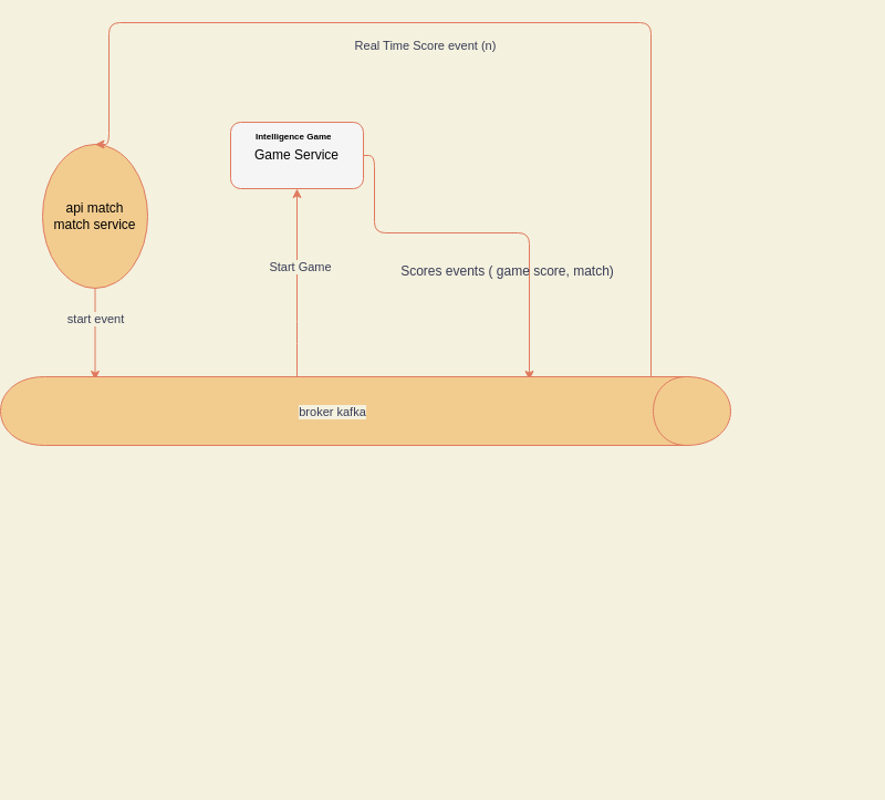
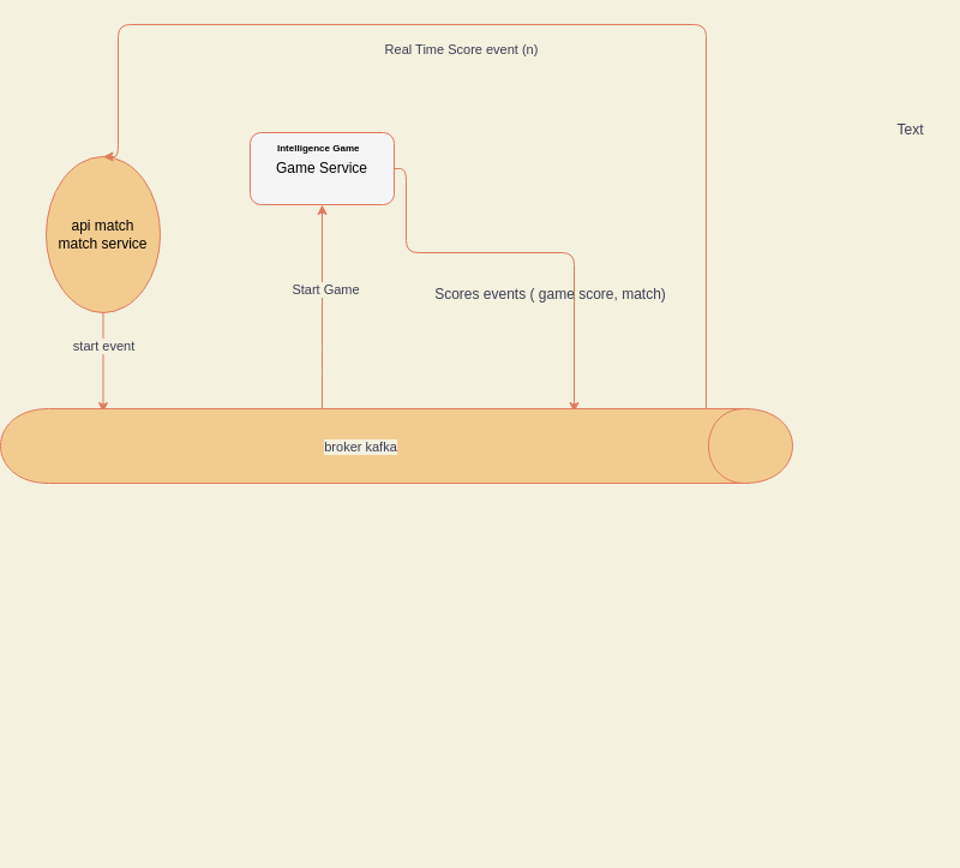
  <mxCell id="0" />
  <mxCell id="1" parent="0" />
  <mxCell id="2" style="edgeStyle=orthogonalEdgeStyle;rounded=1;orthogonalLoop=1;jettySize=auto;html=1;exitX=0.5;exitY=1;exitDx=0;exitDy=0;labelBackgroundColor=#F4F1DE;strokeColor=#E07A5F;fontColor=#393C56;" parent="1" source="4" target="13" edge="1"><mxGeometry relative="1" as="geometry"><Array as="points"><mxPoint x="90" y="330" /><mxPoint x="90" y="330" /></Array><mxPoint x="90" y="260" as="sourcePoint" /></mxGeometry></mxCell>
  <mxCell id="3" value="start event" style="edgeLabel;html=1;align=center;verticalAlign=middle;resizable=0;points=[];rounded=1;labelBackgroundColor=#F4F1DE;fontColor=#393C56;" parent="2" vertex="1" connectable="0"><mxGeometry x="0.171" relative="1" as="geometry"><mxPoint y="-21.67" as="offset" /></mxGeometry></mxCell>
  <mxCell id="4" value="&lt;font color=&quot;#000000&quot;&gt;api match&lt;br&gt;match service&lt;br&gt;&lt;/font&gt;" style="ellipse;whiteSpace=wrap;html=1;fillColor=#F2CC8F;strokeColor=#E07A5F;rounded=1;fontColor=#393C56;" parent="1" vertex="1"><mxGeometry x="30" y="130" width="95" height="130" as="geometry" /></mxCell>
  <mxCell id="5" style="edgeStyle=orthogonalEdgeStyle;rounded=1;orthogonalLoop=1;jettySize=auto;html=1;labelBackgroundColor=#F4F1DE;strokeColor=#E07A5F;fontColor=#393C56;" parent="1" source="6" target="13" edge="1"><mxGeometry relative="1" as="geometry"><Array as="points"><mxPoint x="330" y="140" /><mxPoint x="330" y="210" /><mxPoint x="470" y="210" /></Array></mxGeometry></mxCell>
  <mxCell id="6" value="&lt;font color=&quot;#000000&quot;&gt;Game Service&lt;/font&gt;" style="rounded=1;whiteSpace=wrap;html=1;fillColor=#f5f5f5;strokeColor=#E07A5F;fontColor=#393C56;" parent="1" vertex="1"><mxGeometry x="200" y="110" width="120" height="60" as="geometry" /></mxCell>
  <mxCell id="7" value="&lt;h1&gt;&lt;span&gt;&lt;font color=&quot;#000000&quot; style=&quot;font-size: 8px&quot;&gt;Intelligence Game&lt;/font&gt;&lt;/span&gt;&lt;/h1&gt;" style="text;html=1;strokeColor=none;fillColor=none;spacing=5;spacingTop=-20;whiteSpace=wrap;overflow=hidden;rounded=1;fontColor=#393C56;" parent="1" vertex="1"><mxGeometry x="218" y="98" width="84" height="40" as="geometry" /></mxCell>
  <mxCell id="8" value="Scores events ( game score, match)" style="text;html=1;align=center;verticalAlign=middle;resizable=0;points=[];autosize=1;rounded=1;fontColor=#393C56;" parent="1" vertex="1"><mxGeometry x="340" y="230" width="220" height="30" as="geometry" /></mxCell>
  <mxCell id="9" style="edgeStyle=orthogonalEdgeStyle;rounded=1;orthogonalLoop=1;jettySize=auto;html=1;labelBackgroundColor=#F4F1DE;strokeColor=#E07A5F;fontColor=#393C56;" parent="1" source="13" target="6" edge="1"><mxGeometry relative="1" as="geometry"><Array as="points"><mxPoint x="260" y="300" /><mxPoint x="260" y="300" /></Array></mxGeometry></mxCell>
  <mxCell id="10" value="Start Game" style="edgeLabel;html=1;align=center;verticalAlign=middle;resizable=0;points=[];rounded=1;labelBackgroundColor=#F4F1DE;fontColor=#393C56;" parent="9" vertex="1" connectable="0"><mxGeometry x="0.19" y="-2" relative="1" as="geometry"><mxPoint as="offset" /></mxGeometry></mxCell>
  <mxCell id="11" style="edgeStyle=orthogonalEdgeStyle;rounded=1;orthogonalLoop=1;jettySize=auto;html=1;entryX=0.5;entryY=0;entryDx=0;entryDy=0;labelBackgroundColor=#F4F1DE;strokeColor=#E07A5F;fontColor=#393C56;" parent="1" source="13" target="4" edge="1"><mxGeometry relative="1" as="geometry"><Array as="points"><mxPoint x="580" y="20" /><mxPoint x="90" y="20" /></Array><mxPoint x="310" y="80" as="targetPoint" /></mxGeometry></mxCell>
  <mxCell id="12" value="Real Time Score event (n)" style="edgeLabel;html=1;align=center;verticalAlign=middle;resizable=0;points=[];rounded=1;labelBackgroundColor=#F4F1DE;fontColor=#393C56;" parent="11" vertex="1" connectable="0"><mxGeometry x="0.072" y="1" relative="1" as="geometry"><mxPoint x="-27" y="19" as="offset" /></mxGeometry></mxCell>
  <mxCell id="13" value="" style="line;strokeWidth=4;html=1;perimeter=backbonePerimeter;points=[];outlineConnect=0;rounded=1;labelBackgroundColor=#F4F1DE;fillColor=#F2CC8F;strokeColor=#E07A5F;fontColor=#393C56;" parent="1" vertex="1"><mxGeometry x="20" y="330" width="610" height="30" as="geometry" /></mxCell>
  <mxCell id="14" value="" style="shape=cylinder;whiteSpace=wrap;html=1;boundedLbl=1;backgroundOutline=1;rotation=90;fillColor=#F2CC8F;strokeColor=#E07A5F;rounded=1;fontColor=#393C56;" parent="1" vertex="1"><mxGeometry x="291" y="41" width="62" height="660" as="geometry" /></mxCell>
  <mxCell id="15" value="broker kafka" style="edgeLabel;html=1;align=center;verticalAlign=middle;resizable=0;points=[];rounded=1;labelBackgroundColor=#F4F1DE;fontColor=#393C56;" parent="1" vertex="1" connectable="0"><mxGeometry x="291" y="371" as="geometry" /></mxCell>
+ <mxCell id="16" value="Text" style="text;html=1;align=center;verticalAlign=middle;resizable=0;points=[];autosize=1;rounded=1;fontColor=#393C56;" parent="1" vertex="1"><mxGeometry x="730" y="98" width="40" height="20" as="geometry" /></mxCell>
